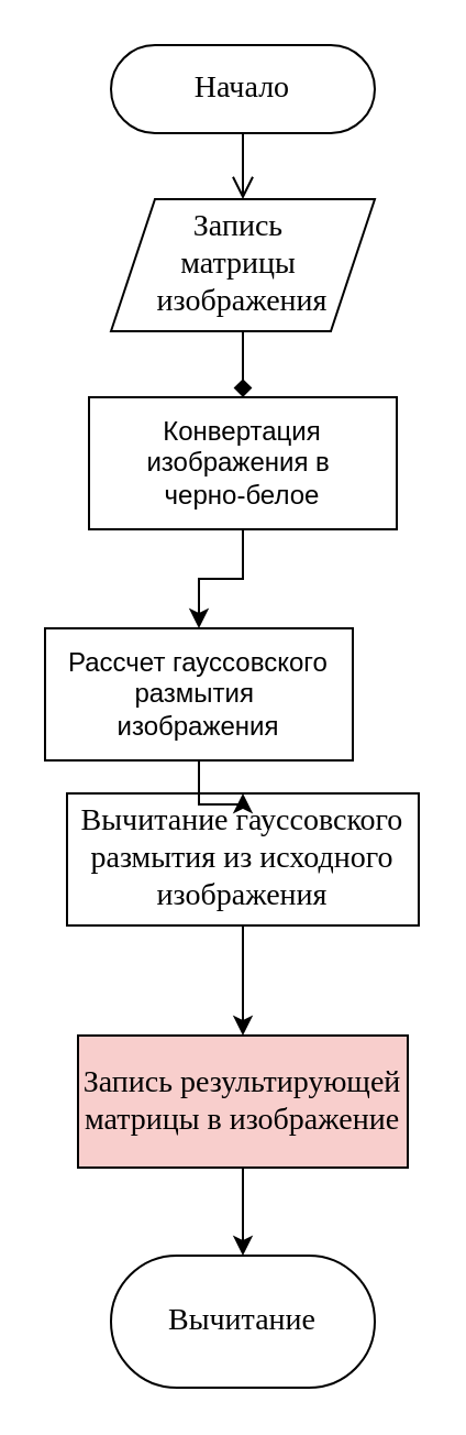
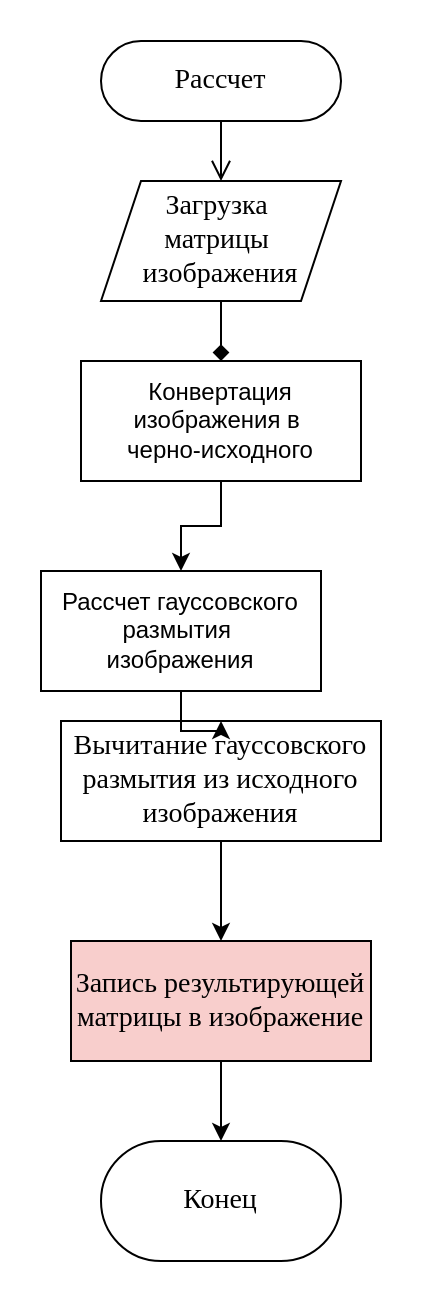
  <mxCell id="0" />
  <mxCell id="1" parent="0" />
  <mxCell id="2" value="" style="rounded=0;html=1;jettySize=auto;orthogonalLoop=1;fontSize=14;endArrow=open;endFill=0;endSize=8;strokeWidth=1;shadow=0;labelBackgroundColor=none;edgeStyle=orthogonalEdgeStyle;entryX=0.5;entryY=0;entryDx=0;entryDy=0;fontFamily=Times New Roman;" edge="1" parent="1" source="3" target="5"><mxGeometry relative="1" as="geometry"><mxPoint x="110" y="110" as="targetPoint" /></mxGeometry></mxCell>
- <mxCell id="3" value="Начало" style="rounded=1;whiteSpace=wrap;html=1;fontSize=14;glass=0;strokeWidth=1;shadow=0;arcSize=50;fontFamily=Times New Roman;" vertex="1" parent="1"><mxGeometry x="50" y="20" width="120" height="40" as="geometry" /></mxCell>
+ <mxCell id="3" value="Рассчет" style="rounded=1;whiteSpace=wrap;html=1;fontSize=14;glass=0;strokeWidth=1;shadow=0;arcSize=50;fontFamily=Times New Roman;" vertex="1" parent="1"><mxGeometry x="50" y="20" width="120" height="40" as="geometry" /></mxCell>
  <mxCell id="4" style="edgeStyle=orthogonalEdgeStyle;rounded=0;orthogonalLoop=1;jettySize=auto;html=1;entryX=0.5;entryY=0;entryDx=0;entryDy=0;endArrow=diamond;" edge="1" parent="1" source="5" target="10"><mxGeometry relative="1" as="geometry" /></mxCell>
- <mxCell id="5" value="Запись&amp;nbsp;&lt;div style=&quot;font-size: 14px;&quot;&gt;матрицы&amp;nbsp;&lt;/div&gt;&lt;div style=&quot;font-size: 14px;&quot;&gt;изображения&lt;/div&gt;" style="shape=parallelogram;perimeter=parallelogramPerimeter;whiteSpace=wrap;html=1;fixedSize=1;fontFamily=Times New Roman;fontSize=14;" vertex="1" parent="1"><mxGeometry x="50" y="90" width="120" height="60" as="geometry" /></mxCell>
+ <mxCell id="5" value="Загрузка&amp;nbsp;&lt;div style=&quot;font-size: 14px;&quot;&gt;матрицы&amp;nbsp;&lt;/div&gt;&lt;div style=&quot;font-size: 14px;&quot;&gt;изображения&lt;/div&gt;" style="shape=parallelogram;perimeter=parallelogramPerimeter;whiteSpace=wrap;html=1;fixedSize=1;fontFamily=Times New Roman;fontSize=14;" vertex="1" parent="1"><mxGeometry x="50" y="90" width="120" height="60" as="geometry" /></mxCell>
  <mxCell id="6" value="" style="edgeStyle=orthogonalEdgeStyle;rounded=0;orthogonalLoop=1;jettySize=auto;html=1;entryX=0.5;entryY=0;entryDx=0;entryDy=0;" edge="1" parent="1" source="7" target="12"><mxGeometry relative="1" as="geometry"><mxPoint x="110" y="465" as="targetPoint" /></mxGeometry></mxCell>
  <mxCell id="7" value="Вычитание гауссовского размытия из исходного изображения" style="whiteSpace=wrap;html=1;fontSize=14;fontFamily=Times New Roman;rounded=0;" vertex="1" parent="1"><mxGeometry x="30" y="360" width="160" height="60" as="geometry" /></mxCell>
- <mxCell id="8" value="Вычитание" style="rounded=1;whiteSpace=wrap;html=1;arcSize=50;fontFamily=Times New Roman;fontSize=14;" vertex="1" parent="1"><mxGeometry x="50" y="570" width="120" height="60" as="geometry" /></mxCell>
+ <mxCell id="8" value="Конец" style="rounded=1;whiteSpace=wrap;html=1;arcSize=50;fontFamily=Times New Roman;fontSize=14;" vertex="1" parent="1"><mxGeometry x="50" y="570" width="120" height="60" as="geometry" /></mxCell>
  <mxCell id="9" value="" style="edgeStyle=orthogonalEdgeStyle;rounded=0;orthogonalLoop=1;jettySize=auto;html=1;" edge="1" parent="1" source="10" target="14"><mxGeometry relative="1" as="geometry" /></mxCell>
- <mxCell id="10" value="Конвертация изображения в&amp;nbsp;&lt;div&gt;черно-белое&lt;/div&gt;" style="rounded=0;whiteSpace=wrap;html=1;" vertex="1" parent="1"><mxGeometry x="40" y="180" width="140" height="60" as="geometry" /></mxCell>
+ <mxCell id="10" value="Конвертация изображения в&amp;nbsp;&lt;div&gt;черно-исходного&lt;/div&gt;" style="rounded=0;whiteSpace=wrap;html=1;" vertex="1" parent="1"><mxGeometry x="40" y="180" width="140" height="60" as="geometry" /></mxCell>
  <mxCell id="11" style="edgeStyle=orthogonalEdgeStyle;rounded=0;orthogonalLoop=1;jettySize=auto;html=1;entryX=0.5;entryY=0;entryDx=0;entryDy=0;" edge="1" parent="1" source="12" target="8"><mxGeometry relative="1" as="geometry" /></mxCell>
  <mxCell id="12" value="Запись результирующей матрицы в изображение" style="whiteSpace=wrap;html=1;fontSize=14;fontFamily=Times New Roman;rounded=0;fillColor=#f8cecc;" vertex="1" parent="1"><mxGeometry x="35" y="470" width="150" height="60" as="geometry" /></mxCell>
  <mxCell id="13" style="edgeStyle=orthogonalEdgeStyle;rounded=0;orthogonalLoop=1;jettySize=auto;html=1;entryX=0.5;entryY=0;entryDx=0;entryDy=0;" edge="1" parent="1" source="14" target="7"><mxGeometry relative="1" as="geometry" /></mxCell>
  <mxCell id="14" value="Рассчет гауссовского размытия&amp;nbsp;&lt;div&gt;изображения&lt;/div&gt;" style="whiteSpace=wrap;html=1;rounded=0;" vertex="1" parent="1"><mxGeometry x="20" y="285" width="140" height="60" as="geometry" /></mxCell>
